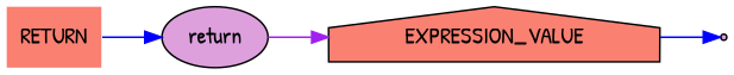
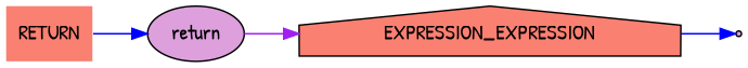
  digraph {
    rankdir=LR
    fontname="Patrick Hand"
    node [style=filled fillcolor=salmon fontname="Patrick Hand"]
    edge [color=blue fontname="Patrick Hand"]
    n1 [label=RETURN shape=plaintext]
    n2 [label=return shape=ellipse fillcolor=plum]
-   n3 [label=EXPRESSION_VALUE shape=house]
+   n3 [label=EXPRESSION_EXPRESSION shape=house]
    end [shape=point fillcolor=plum]
    n1 -> n2
    n2 -> n3 [color=purple]
    n3 -> end
  }
